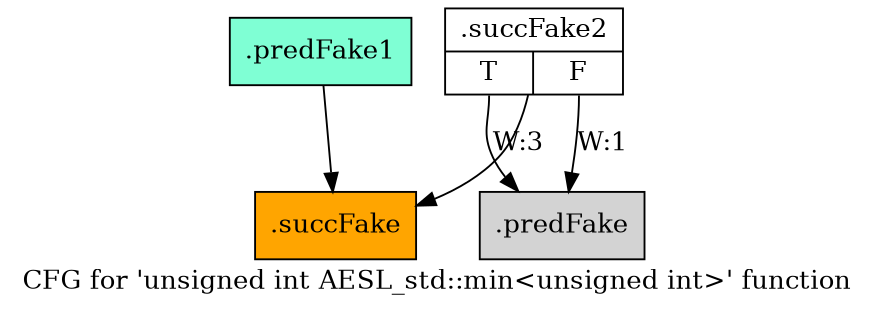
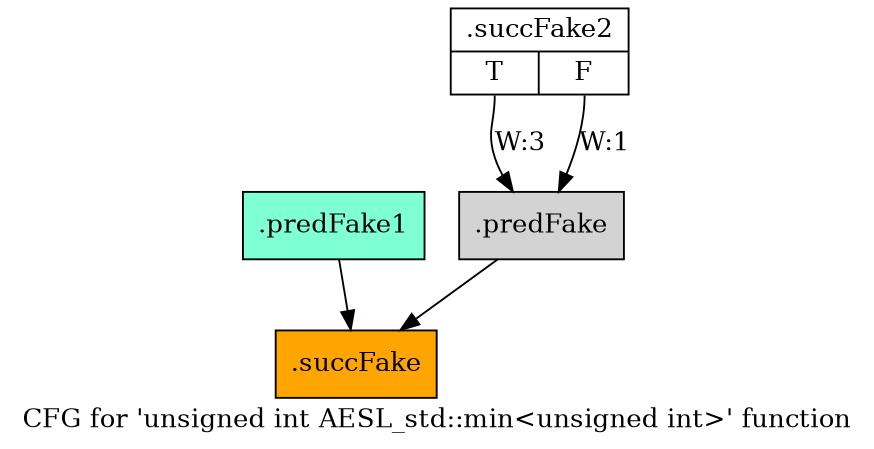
  digraph {
    label="CFG for 'unsigned int AESL_std::min\<unsigned int\>' function"
    node [shape=record style=filled filename="/mnt/xilinx/Vitis_HLS/2021.2/include/etc/ap_private.h" linenumber=112]
    edge [execusionnum=2 filename="/mnt/xilinx/Vitis_HLS/2021.2/include/etc/ap_private.h"]
    n1 [fillcolor=aquamarine label="{.predFake1}" filename="" linenumber=""]
    n2 [fillcolor=orange label="{.succFake}"]
    n3 [fillcolor=white label="{.succFake2|{<s0>T|<s1>F}}"]
    n4 [fillcolor=lightgrey label="{.predFake}"]
    n1 -> n2
    n3 -> n4 [label="W:3" tailport=s0]
    n3 -> n4 [execusionnum=0 label="W:1" tailport=s1]
-   n3 -> n2
+   n4 -> n2
  }
